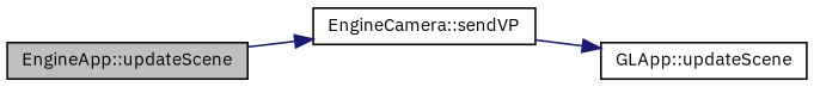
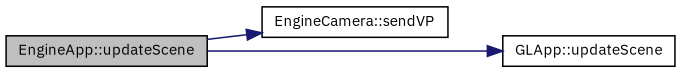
  digraph {
    fontname="IBM Plex Sans"
    rankdir=LR
    node [color=black fillcolor=white fontname="IBM Plex Sans" fontsize=10 shape=record style=filled]
    edge [color=midnightblue fontname="IBM Plex Sans" fontsize=10 labelfontname=Helvetica labelfontsize=10 style=solid]
    n1 [fillcolor=grey75 fontcolor=black height=0.2 label="EngineApp::updateScene" width=0.4]
    n2 [height=0.2 label="EngineCamera::sendVP" width=0.4]
    n3 [height=0.2 label="GLApp::updateScene" width=0.4]
    n1 -> n2
-   n2 -> n3
+   n1 -> n3
  }
